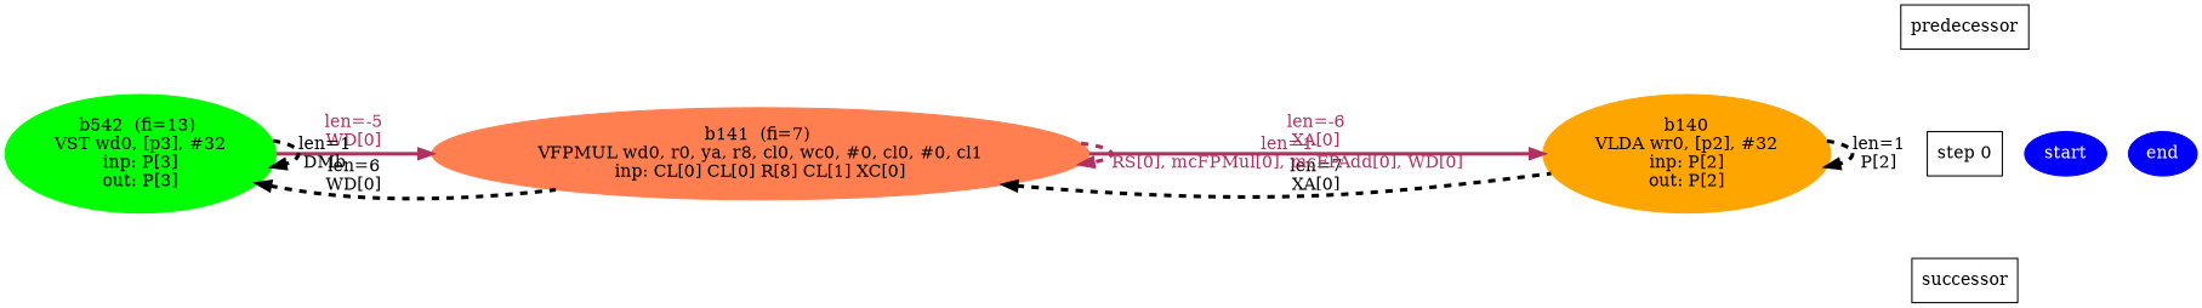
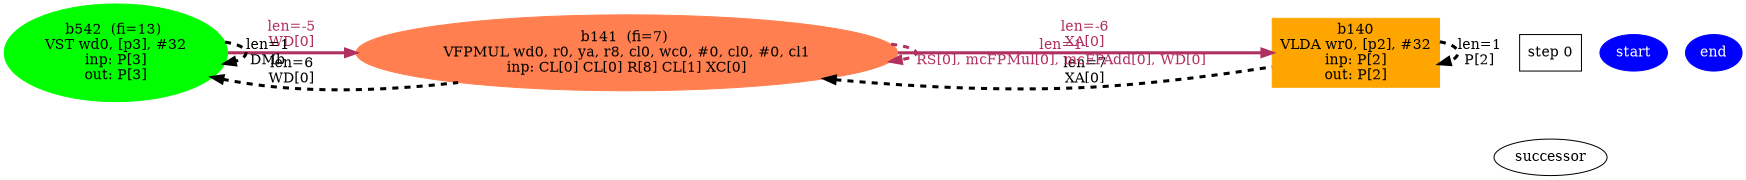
  digraph {
    node [style=filled]
    edge [color=black fontcolor=black penwidth=3 style=dashed]
-   n1 [color=orange fontcolor=black label="b140\nVLDA wr0, [p2], #32\ninp: P[2]\nout: P[2]"]
+   n1 [color=orange fontcolor=black label="b140\nVLDA wr0, [p2], #32\ninp: P[2]\nout: P[2]" shape=box]
    n2 [label="step 0" shape=box style=""]
    n3 [color=coral fontcolor=black label="b141  (fi=7) \nVFPMUL wd0, r0, ya, r8, cl0, wc0, #0, cl0, #0, cl1\ninp: CL[0] CL[0] R[8] CL[1] XC[0]"]
    n4 [color=green fontcolor=black label="b542  (fi=13) \nVST wd0, [p3], #32\ninp: P[3]\nout: P[3]"]
    n5 [color=blue fontcolor=white label=start]
    n6 [color=blue fontcolor=white label=end]
-   n7 [label=successor shape=box style=""]
-   n8 [label=predecessor shape=box style=""]
+   n7 [label=successor shape=ellipse style=""]
    subgraph sub_1 {
      rank=same
      n1
      n2
    }
    subgraph sub_2 {
      rank=same
      n2
      n3
    }
    subgraph sub_3 {
      rank=same
      n2
      n4
    }
    subgraph sub_4 {
      rank=same
      n2
      n5
    }
    subgraph sub_5 {
      rank=same
      n2
      n6
    }
    n1 -> n1 [label="len=1\nP[2]"]
    n2 -> n7 [style=invis weight=9000 color="" fontcolor="" penwidth=""]
    n3 -> n1 [color=maroon fontcolor=maroon label="len=-6\nXA[0]" weight=1000 style=""]
    n3 -> n1 [dir=back label="len=7\nXA[0]"]
    n3 -> n3 [color=maroon fontcolor=maroon label="len=1\nRS[0], mcFPMul[0], mcFPAdd[0], WD[0]"]
    n4 -> n3 [color=maroon fontcolor=maroon label="len=-5\nWD[0]" weight=1000 style=""]
    n4 -> n3 [dir=back label="len=6\nWD[0]"]
    n4 -> n4 [label="len=1\nDMb"]
-   n8 -> n2 [style=invis weight=9000 color="" fontcolor="" penwidth=""]
  }
